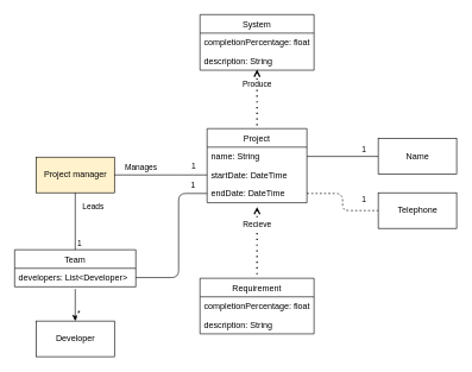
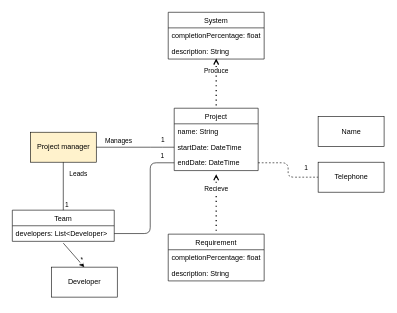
  <mxCell id="0" />
  <mxCell id="1" parent="0" />
  <mxCell id="2" value="Project" style="swimlane;fontStyle=0;childLayout=stackLayout;horizontal=1;startSize=26;fillColor=none;horizontalStack=0;resizeParent=1;resizeParentMax=0;resizeLast=0;collapsible=1;marginBottom=0;fontColor=#000000;" vertex="1" parent="1"><mxGeometry x="290" y="180" width="140" height="104" as="geometry"><mxRectangle x="440" y="160" width="70" height="26" as="alternateBounds" /></mxGeometry></mxCell>
  <mxCell id="3" value="name: String    " style="text;strokeColor=none;fillColor=none;align=left;verticalAlign=top;spacingLeft=4;spacingRight=4;overflow=hidden;rotatable=0;points=[[0,0.5],[1,0.5]];portConstraint=eastwest;" vertex="1" parent="2"><mxGeometry y="26" width="140" height="26" as="geometry" /></mxCell>
  <mxCell id="4" value="startDate: DateTime            " style="text;strokeColor=none;fillColor=none;align=left;verticalAlign=top;spacingLeft=4;spacingRight=4;overflow=hidden;rotatable=0;points=[[0,0.5],[1,0.5]];portConstraint=eastwest;" vertex="1" parent="2"><mxGeometry y="52" width="140" height="26" as="geometry" /></mxCell>
  <mxCell id="5" value="endDate: DateTime" style="text;strokeColor=none;fillColor=none;align=left;verticalAlign=top;spacingLeft=4;spacingRight=4;overflow=hidden;rotatable=0;points=[[0,0.5],[1,0.5]];portConstraint=eastwest;" vertex="1" parent="2"><mxGeometry y="78" width="140" height="26" as="geometry" /></mxCell>
  <mxCell id="6" value="Project manager" style="html=1;fontColor=#000000;fillColor=#fff2cc;" vertex="1" parent="1"><mxGeometry x="50" y="220" width="110" height="50" as="geometry" /></mxCell>
  <mxCell id="7" value="Team" style="swimlane;fontStyle=0;childLayout=stackLayout;horizontal=1;startSize=26;fillColor=none;horizontalStack=0;resizeParent=1;resizeParentMax=0;resizeLast=0;collapsible=1;marginBottom=0;fontColor=#000000;" vertex="1" parent="1"><mxGeometry x="20" y="350" width="170" height="52" as="geometry" /></mxCell>
  <mxCell id="8" value="developers: List&lt;Developer&gt;" style="text;strokeColor=none;fillColor=none;align=left;verticalAlign=top;spacingLeft=4;spacingRight=4;overflow=hidden;rotatable=0;points=[[0,0.5],[1,0.5]];portConstraint=eastwest;" vertex="1" parent="7"><mxGeometry y="26" width="170" height="26" as="geometry" /></mxCell>
  <mxCell id="9" value="Manages" style="endArrow=none;html=1;fontColor=#000000;exitX=1;exitY=0.5;exitDx=0;exitDy=0;entryX=0;entryY=0.5;entryDx=0;entryDy=0;" edge="1" parent="1" source="6" target="4"><mxGeometry x="-0.438" y="10" width="50" height="50" relative="1" as="geometry"><mxPoint x="240" y="260" as="sourcePoint" /><mxPoint x="290" y="210" as="targetPoint" /><Array as="points"><mxPoint x="260" y="245" /></Array><mxPoint as="offset" /></mxGeometry></mxCell>
  <mxCell id="10" value="1" style="edgeLabel;html=1;align=center;verticalAlign=middle;resizable=0;points=[];fontColor=#000000;" vertex="1" connectable="0" parent="9"><mxGeometry x="0.446" y="-1" relative="1" as="geometry"><mxPoint x="16" y="-14" as="offset" /></mxGeometry></mxCell>
  <mxCell id="11" value="Leads" style="endArrow=none;html=1;fontColor=#000000;exitX=0.5;exitY=1;exitDx=0;exitDy=0;entryX=0.5;entryY=0;entryDx=0;entryDy=0;" edge="1" parent="1" source="6" target="7"><mxGeometry x="-0.5" y="25" width="50" height="50" relative="1" as="geometry"><mxPoint x="170" y="205" as="sourcePoint" /><mxPoint x="300" y="255" as="targetPoint" /><mxPoint as="offset" /></mxGeometry></mxCell>
  <mxCell id="12" value="1" style="edgeLabel;html=1;align=center;verticalAlign=middle;resizable=0;points=[];fontColor=#000000;" vertex="1" connectable="0" parent="11"><mxGeometry x="0.375" y="4" relative="1" as="geometry"><mxPoint x="1" y="15" as="offset" /></mxGeometry></mxCell>
  <mxCell id="13" value="Name" style="html=1;fontColor=#000000;" vertex="1" parent="1"><mxGeometry x="530" y="194" width="110" height="50" as="geometry" /></mxCell>
  <mxCell id="14" value="Telephone" style="html=1;fontColor=#000000;" vertex="1" parent="1"><mxGeometry x="530" y="270" width="110" height="50" as="geometry" /></mxCell>
- <mxCell id="15" value="1" style="endArrow=none;html=1;fontColor=#000000;exitX=1;exitY=0.5;exitDx=0;exitDy=0;entryX=0;entryY=0.5;entryDx=0;entryDy=0;" edge="1" parent="1" source="3" target="13"><mxGeometry x="0.6" y="9" width="50" height="50" relative="1" as="geometry"><mxPoint x="380" y="320" as="sourcePoint" /><mxPoint x="510" y="320" as="targetPoint" /><mxPoint as="offset" /></mxGeometry></mxCell>
  <mxCell id="16" value="1" style="endArrow=none;html=1;fontColor=#000000;exitX=1;exitY=0.5;exitDx=0;exitDy=0;entryX=0;entryY=0.5;entryDx=0;entryDy=0;dashed=1;" edge="1" parent="1" source="5" target="14"><mxGeometry x="0.677" y="15" width="50" height="50" relative="1" as="geometry"><mxPoint x="440" y="229" as="sourcePoint" /><mxPoint x="540" y="229" as="targetPoint" /><Array as="points"><mxPoint x="480" y="271" /><mxPoint x="480" y="295" /></Array><mxPoint as="offset" /></mxGeometry></mxCell>
  <mxCell id="17" value="1" style="endArrow=none;html=1;fontColor=#000000;entryX=0;entryY=0.5;entryDx=0;entryDy=0;exitX=1;exitY=0.5;exitDx=0;exitDy=0;" edge="1" parent="1" source="8" target="5"><mxGeometry x="0.817" y="11" width="50" height="50" relative="1" as="geometry"><mxPoint x="280" y="360" as="sourcePoint" /><mxPoint x="380" y="360" as="targetPoint" /><Array as="points"><mxPoint x="250" y="389" /><mxPoint x="250" y="271" /></Array><mxPoint as="offset" /></mxGeometry></mxCell>
  <mxCell id="18" value="Recieve" style="endArrow=none;dashed=1;html=1;dashPattern=1 3;strokeWidth=2;fontColor=#000000;startArrow=open;startFill=0;exitX=0.5;exitY=1.231;exitDx=0;exitDy=0;exitPerimeter=0;entryX=0.5;entryY=0;entryDx=0;entryDy=0;" edge="1" parent="1" source="5" target="19"><mxGeometry x="-0.492" width="50" height="50" relative="1" as="geometry"><mxPoint x="490" y="360" as="sourcePoint" /><mxPoint x="360" y="408" as="targetPoint" /><mxPoint as="offset" /></mxGeometry></mxCell>
  <mxCell id="19" value="Requirement" style="swimlane;fontStyle=0;childLayout=stackLayout;horizontal=1;startSize=26;fillColor=none;horizontalStack=0;resizeParent=1;resizeParentMax=0;resizeLast=0;collapsible=1;marginBottom=0;fontColor=#000000;" vertex="1" parent="1"><mxGeometry x="280" y="390" width="160" height="78" as="geometry" /></mxCell>
  <mxCell id="20" value="completionPercentage: float" style="text;strokeColor=none;fillColor=none;align=left;verticalAlign=top;spacingLeft=4;spacingRight=4;overflow=hidden;rotatable=0;points=[[0,0.5],[1,0.5]];portConstraint=eastwest;" vertex="1" parent="19"><mxGeometry y="26" width="160" height="26" as="geometry" /></mxCell>
  <mxCell id="21" value="description: String" style="text;strokeColor=none;fillColor=none;align=left;verticalAlign=top;spacingLeft=4;spacingRight=4;overflow=hidden;rotatable=0;points=[[0,0.5],[1,0.5]];portConstraint=eastwest;" vertex="1" parent="19"><mxGeometry y="52" width="160" height="26" as="geometry" /></mxCell>
  <mxCell id="22" value="System" style="swimlane;fontStyle=0;childLayout=stackLayout;horizontal=1;startSize=26;fillColor=none;horizontalStack=0;resizeParent=1;resizeParentMax=0;resizeLast=0;collapsible=1;marginBottom=0;fontColor=#000000;" vertex="1" parent="1"><mxGeometry x="280" y="20" width="160" height="78" as="geometry" /></mxCell>
  <mxCell id="23" value="completionPercentage: float" style="text;strokeColor=none;fillColor=none;align=left;verticalAlign=top;spacingLeft=4;spacingRight=4;overflow=hidden;rotatable=0;points=[[0,0.5],[1,0.5]];portConstraint=eastwest;" vertex="1" parent="22"><mxGeometry y="26" width="160" height="26" as="geometry" /></mxCell>
  <mxCell id="24" value="description: String" style="text;strokeColor=none;fillColor=none;align=left;verticalAlign=top;spacingLeft=4;spacingRight=4;overflow=hidden;rotatable=0;points=[[0,0.5],[1,0.5]];portConstraint=eastwest;" vertex="1" parent="22"><mxGeometry y="52" width="160" height="26" as="geometry" /></mxCell>
  <mxCell id="25" value="Produce" style="endArrow=none;dashed=1;html=1;dashPattern=1 3;strokeWidth=2;fontColor=#000000;startArrow=open;startFill=0;exitX=0.5;exitY=0.962;exitDx=0;exitDy=0;exitPerimeter=0;entryX=0.5;entryY=0;entryDx=0;entryDy=0;" edge="1" parent="1" source="24" target="2"><mxGeometry x="-0.492" width="50" height="50" relative="1" as="geometry"><mxPoint x="370" y="300.006" as="sourcePoint" /><mxPoint x="370" y="400" as="targetPoint" /><mxPoint as="offset" /></mxGeometry></mxCell>
- <mxCell id="26" value="Developer" style="html=1;fontColor=#000000;" vertex="1" parent="1"><mxGeometry x="50" y="450" width="110" height="50" as="geometry" /></mxCell>
+ <mxCell id="26" value="Developer" style="html=1;fontColor=#000000;" vertex="1" parent="1"><mxGeometry x="85" y="445" width="110" height="50" as="geometry" /></mxCell>
  <mxCell id="27" value="*" style="endArrow=classic;html=1;fontColor=#000000;exitX=0.5;exitY=1.115;exitDx=0;exitDy=0;exitPerimeter=0;entryX=0.5;entryY=0;entryDx=0;entryDy=0;" edge="1" parent="1" source="8" target="26"><mxGeometry x="0.556" y="5" width="50" height="50" relative="1" as="geometry"><mxPoint x="120" y="630" as="sourcePoint" /><mxPoint x="170" y="580" as="targetPoint" /><mxPoint as="offset" /></mxGeometry></mxCell>
